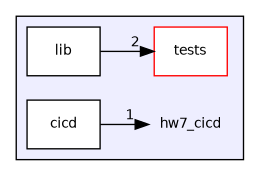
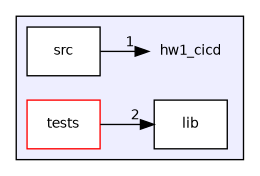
  digraph {
    compound=true
    rankdir=LR
    node [fontname=Helvetica fontsize=10 shape=box color=black fillcolor=white style=filled]
    edge [labeldistance=1.5 labelfontname=Helvetica labelfontsize=10]
-   n1 [label=hw7_cicd shape=plaintext color="" fillcolor="" style=""]
+   n1 [label=hw1_cicd shape=plaintext color="" fillcolor="" style=""]
    n2 [label=lib]
-   n3 [label=cicd]
+   n3 [label=src]
    n4 [color=red label=tests]
    subgraph cluster_1 {
      bgcolor="#eeeeff"
      pencolor=black
      n1
      n2
      n3
      n4
    }
    n3 -> n1 [headlabel=1]
-   n2 -> n4 [headlabel=2]
+   n4 -> n2 [headlabel=2]
  }
